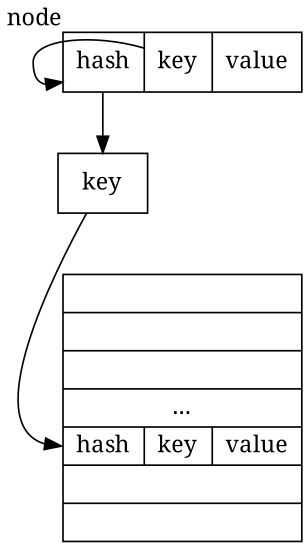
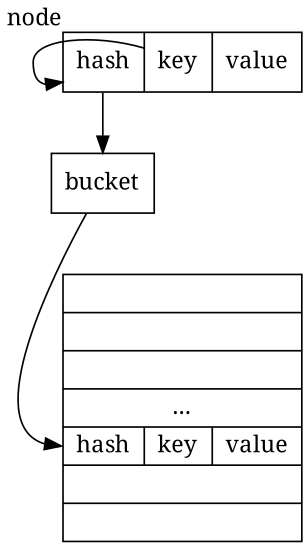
  digraph {
    fontname="Noto Serif"
    node [shape=record fontname="Noto Serif"]
    edge [fontname="Noto Serif"]
    n1 [label="<hash>hash|<key>key|<value>value" xlabel="node"]
-   bucket [label=key]
+   bucket
    n3 [label="{<f0>|<f1>|<f2>|<f3>...|{<h>hash|<k>key|<v>value}|<f11>|<f12>}"]
    n1 -> n1 [headport=hash tailport=key]
    n1 -> bucket [tailport=hash]
    bucket -> n3 [headport=h]
  }
